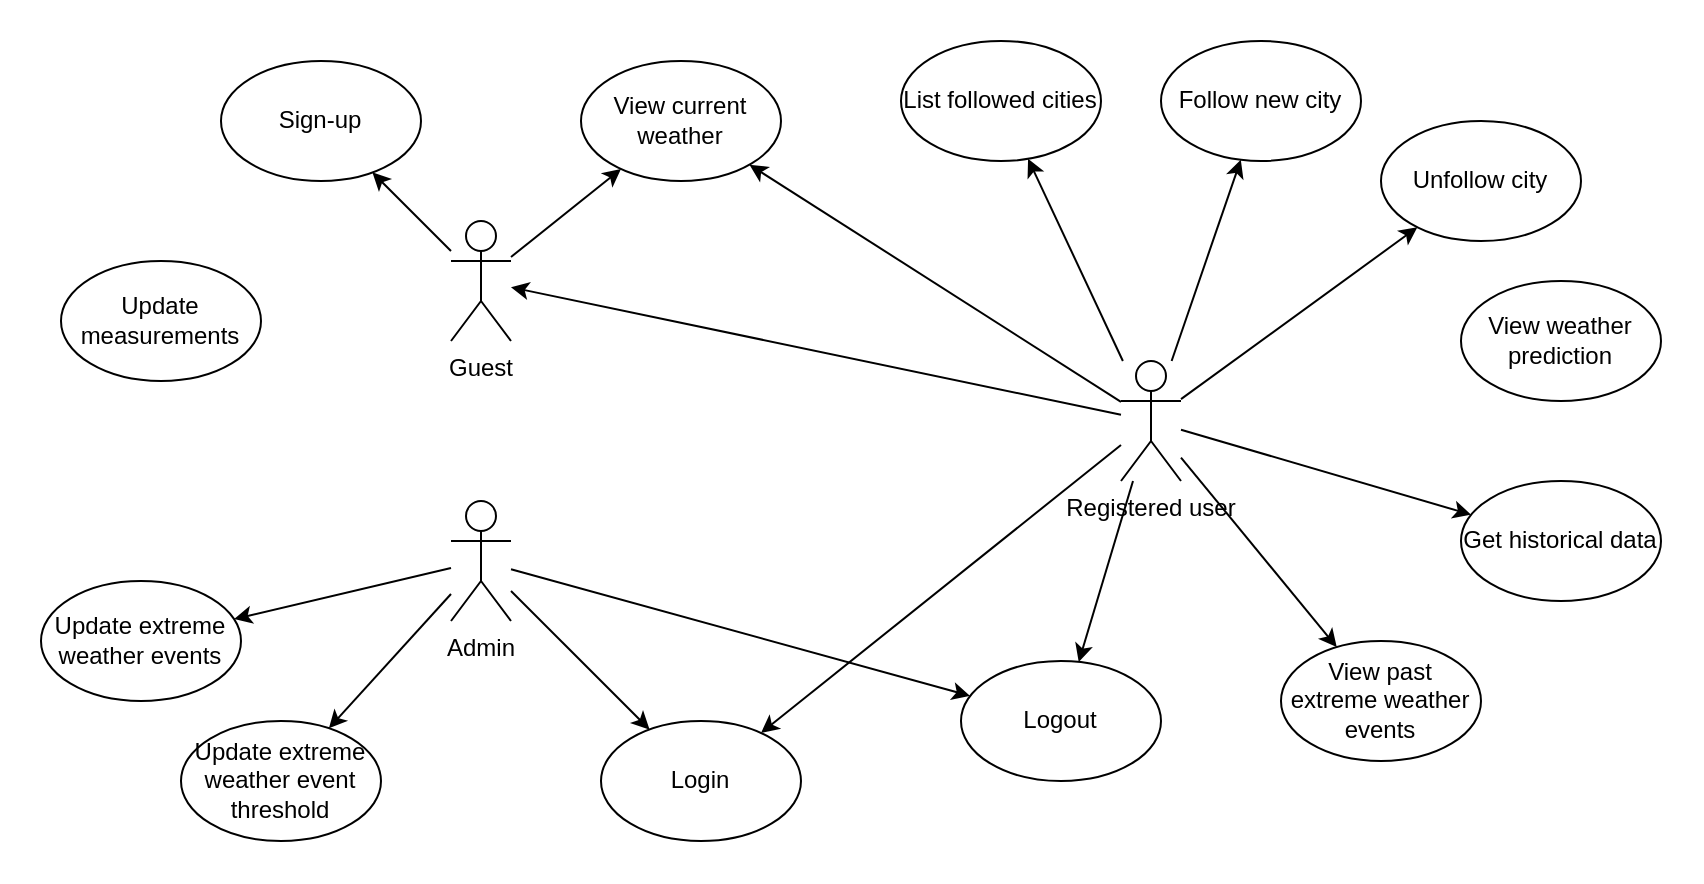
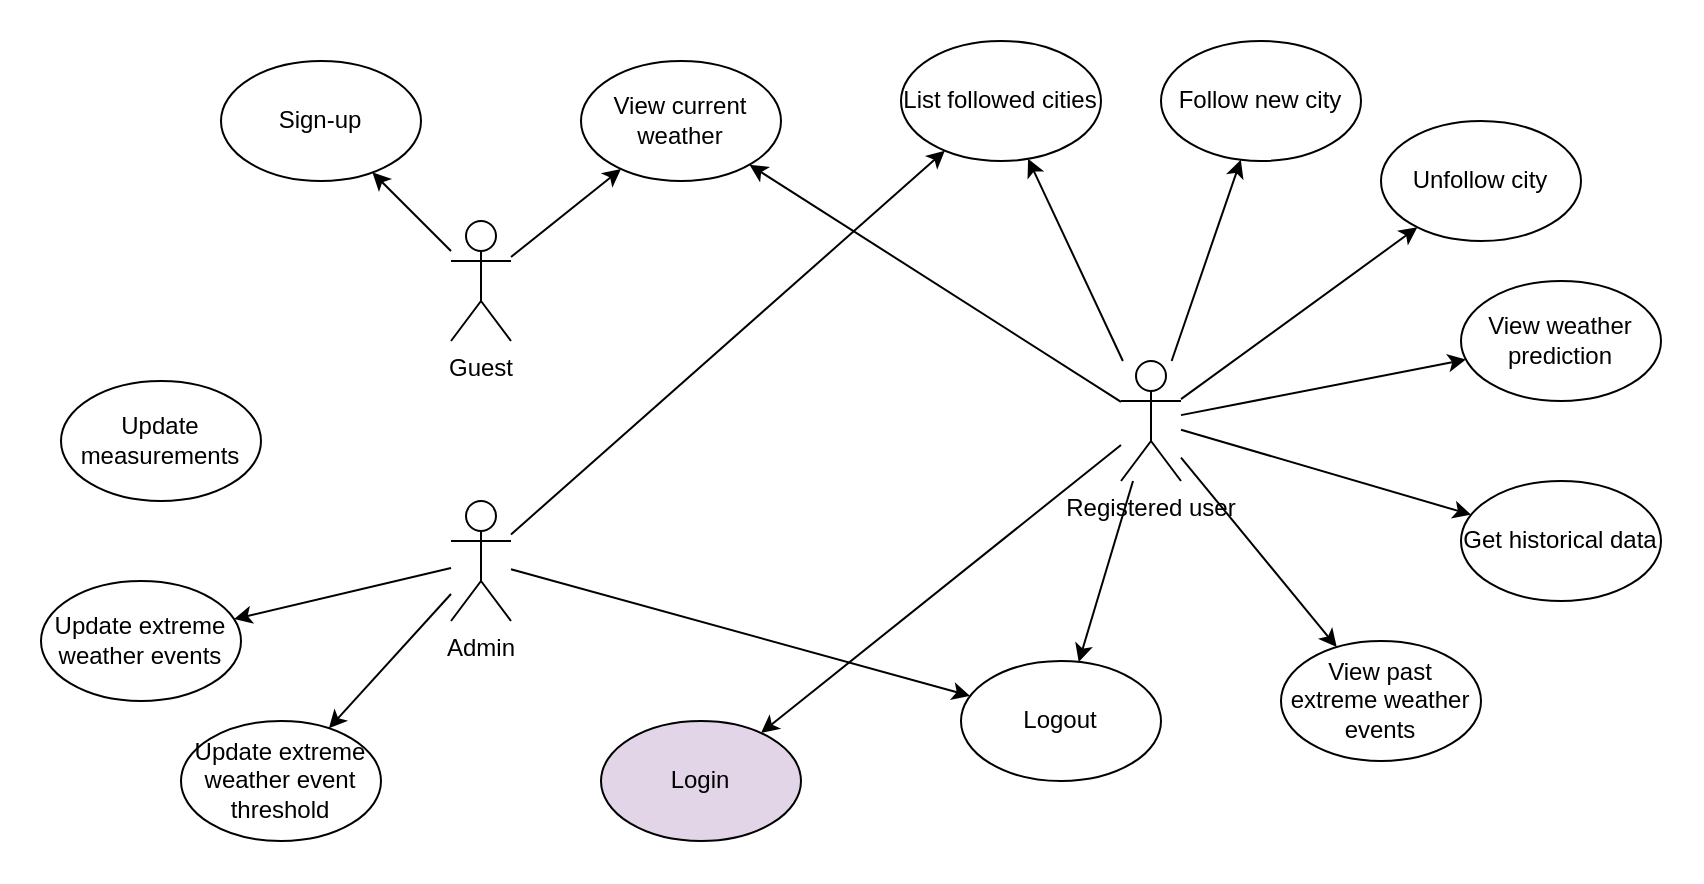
  <mxCell id="0" />
  <mxCell id="1" parent="0" />
  <mxCell id="2" value="Guest" style="shape=umlActor;verticalLabelPosition=bottom;verticalAlign=top;html=1;outlineConnect=0;" vertex="1" parent="1"><mxGeometry x="225" y="110" width="30" height="60" as="geometry" /></mxCell>
  <mxCell id="3" value="Admin" style="shape=umlActor;verticalLabelPosition=bottom;verticalAlign=top;html=1;outlineConnect=0;" vertex="1" parent="1"><mxGeometry x="225" y="250" width="30" height="60" as="geometry" /></mxCell>
  <mxCell id="4" value="Registered user" style="shape=umlActor;verticalLabelPosition=bottom;verticalAlign=top;html=1;outlineConnect=0;" vertex="1" parent="1"><mxGeometry x="560" y="180" width="30" height="60" as="geometry" /></mxCell>
- <mxCell id="5" value="Login" style="ellipse;whiteSpace=wrap;html=1;" vertex="1" parent="1"><mxGeometry x="300" y="360" width="100" height="60" as="geometry" /></mxCell>
+ <mxCell id="5" value="Login" style="ellipse;whiteSpace=wrap;html=1;fillColor=#e1d5e7;" vertex="1" parent="1"><mxGeometry x="300" y="360" width="100" height="60" as="geometry" /></mxCell>
  <mxCell id="6" value="Logout&lt;span style=&quot;color: rgba(0, 0, 0, 0); font-family: monospace; font-size: 0px; text-align: start; text-wrap: nowrap;&quot;&gt;%3CmxGraphModel%3E%3Croot%3E%3CmxCell%20id%3D%220%22%2F%3E%3CmxCell%20id%3D%221%22%20parent%3D%220%22%2F%3E%3CmxCell%20id%3D%222%22%20value%3D%22Login%22%20style%3D%22ellipse%3BwhiteSpace%3Dwrap%3Bhtml%3D1%3B%22%20vertex%3D%221%22%20parent%3D%221%22%3E%3CmxGeometry%20x%3D%22110%22%20y%3D%22160%22%20width%3D%22100%22%20height%3D%2260%22%20as%3D%22geometry%22%2F%3E%3C%2FmxCell%3E%3C%2Froot%3E%3C%2FmxGraphModel%3E&lt;/span&gt;" style="ellipse;whiteSpace=wrap;html=1;" vertex="1" parent="1"><mxGeometry x="480" y="330" width="100" height="60" as="geometry" /></mxCell>
  <mxCell id="7" value="Sign-up" style="ellipse;whiteSpace=wrap;html=1;" vertex="1" parent="1"><mxGeometry x="110" y="30" width="100" height="60" as="geometry" /></mxCell>
  <mxCell id="8" value="List followed cities" style="ellipse;whiteSpace=wrap;html=1;" vertex="1" parent="1"><mxGeometry x="450" y="20" width="100" height="60" as="geometry" /></mxCell>
  <mxCell id="9" value="View current weather" style="ellipse;whiteSpace=wrap;html=1;" vertex="1" parent="1"><mxGeometry x="290" y="30" width="100" height="60" as="geometry" /></mxCell>
  <mxCell id="10" value="View weather prediction" style="ellipse;whiteSpace=wrap;html=1;" vertex="1" parent="1"><mxGeometry x="730" y="140" width="100" height="60" as="geometry" /></mxCell>
  <mxCell id="11" value="Get historical data" style="ellipse;whiteSpace=wrap;html=1;" vertex="1" parent="1"><mxGeometry x="730" y="240" width="100" height="60" as="geometry" /></mxCell>
  <mxCell id="12" value="View past extreme weather events" style="ellipse;whiteSpace=wrap;html=1;" vertex="1" parent="1"><mxGeometry x="640" y="320" width="100" height="60" as="geometry" /></mxCell>
  <mxCell id="13" value="" style="endArrow=classic;html=1;rounded=0;" edge="1" parent="1" source="4" target="8"><mxGeometry width="50" height="50" relative="1" as="geometry"><mxPoint x="380" y="290" as="sourcePoint" /><mxPoint x="430" y="240" as="targetPoint" /></mxGeometry></mxCell>
- <mxCell id="14" value="" style="endArrow=classic;html=1;rounded=0;" edge="1" parent="1" source="4" target="2"><mxGeometry width="50" height="50" relative="1" as="geometry"><mxPoint x="571" y="190" as="sourcePoint" /><mxPoint x="523" y="89" as="targetPoint" /></mxGeometry></mxCell>
+ <mxCell id="14" value="" style="endArrow=classic;html=1;rounded=0;" edge="1" parent="1" source="4" target="10"><mxGeometry width="50" height="50" relative="1" as="geometry"><mxPoint x="571" y="190" as="sourcePoint" /><mxPoint x="523" y="89" as="targetPoint" /></mxGeometry></mxCell>
  <mxCell id="15" value="" style="endArrow=classic;html=1;rounded=0;" edge="1" parent="1" source="4" target="11"><mxGeometry width="50" height="50" relative="1" as="geometry"><mxPoint x="581" y="200" as="sourcePoint" /><mxPoint x="533" y="99" as="targetPoint" /></mxGeometry></mxCell>
  <mxCell id="16" value="" style="endArrow=classic;html=1;rounded=0;" edge="1" parent="1" source="4" target="12"><mxGeometry width="50" height="50" relative="1" as="geometry"><mxPoint x="591" y="210" as="sourcePoint" /><mxPoint x="543" y="109" as="targetPoint" /></mxGeometry></mxCell>
  <mxCell id="17" value="" style="endArrow=classic;html=1;rounded=0;" edge="1" parent="1" source="2" target="7"><mxGeometry width="50" height="50" relative="1" as="geometry"><mxPoint x="601" y="220" as="sourcePoint" /><mxPoint x="553" y="119" as="targetPoint" /></mxGeometry></mxCell>
  <mxCell id="18" value="" style="endArrow=classic;html=1;rounded=0;" edge="1" parent="1" source="4" target="9"><mxGeometry width="50" height="50" relative="1" as="geometry"><mxPoint x="611" y="230" as="sourcePoint" /><mxPoint x="563" y="129" as="targetPoint" /></mxGeometry></mxCell>
  <mxCell id="19" value="" style="endArrow=classic;html=1;rounded=0;" edge="1" parent="1" source="2" target="9"><mxGeometry width="50" height="50" relative="1" as="geometry"><mxPoint x="621" y="240" as="sourcePoint" /><mxPoint x="573" y="139" as="targetPoint" /></mxGeometry></mxCell>
  <mxCell id="20" value="" style="endArrow=classic;html=1;rounded=0;" edge="1" parent="1" source="4" target="5"><mxGeometry width="50" height="50" relative="1" as="geometry"><mxPoint x="631" y="250" as="sourcePoint" /><mxPoint x="583" y="149" as="targetPoint" /></mxGeometry></mxCell>
  <mxCell id="21" value="" style="endArrow=classic;html=1;rounded=0;" edge="1" parent="1" source="4" target="6"><mxGeometry width="50" height="50" relative="1" as="geometry"><mxPoint x="641" y="260" as="sourcePoint" /><mxPoint x="593" y="159" as="targetPoint" /></mxGeometry></mxCell>
- <mxCell id="22" value="" style="endArrow=classic;html=1;rounded=0;" edge="1" parent="1" source="3" target="5"><mxGeometry width="50" height="50" relative="1" as="geometry"><mxPoint x="651" y="270" as="sourcePoint" /><mxPoint x="603" y="169" as="targetPoint" /></mxGeometry></mxCell>
+ <mxCell id="22" value="" style="endArrow=classic;html=1;rounded=0;" edge="1" parent="1" source="3" target="8"><mxGeometry width="50" height="50" relative="1" as="geometry"><mxPoint x="651" y="270" as="sourcePoint" /><mxPoint x="603" y="169" as="targetPoint" /></mxGeometry></mxCell>
  <mxCell id="23" value="" style="endArrow=classic;html=1;rounded=0;" edge="1" parent="1" source="3" target="6"><mxGeometry width="50" height="50" relative="1" as="geometry"><mxPoint x="661" y="280" as="sourcePoint" /><mxPoint x="613" y="179" as="targetPoint" /></mxGeometry></mxCell>
- <mxCell id="24" value="Update measurements" style="ellipse;whiteSpace=wrap;html=1;" vertex="1" parent="1"><mxGeometry x="30" y="130" width="100" height="60" as="geometry" /></mxCell>
+ <mxCell id="24" value="Update measurements" style="ellipse;whiteSpace=wrap;html=1;" vertex="1" parent="1"><mxGeometry x="30" y="190" width="100" height="60" as="geometry" /></mxCell>
  <mxCell id="25" value="Update extreme weather events" style="ellipse;whiteSpace=wrap;html=1;" vertex="1" parent="1"><mxGeometry x="20" y="290" width="100" height="60" as="geometry" /></mxCell>
  <mxCell id="26" value="Update extreme weather event threshold" style="ellipse;whiteSpace=wrap;html=1;" vertex="1" parent="1"><mxGeometry x="90" y="360" width="100" height="60" as="geometry" /></mxCell>
  <mxCell id="27" value="" style="endArrow=classic;html=1;rounded=0;" edge="1" parent="1" source="3" target="25"><mxGeometry width="50" height="50" relative="1" as="geometry"><mxPoint x="380" y="390" as="sourcePoint" /><mxPoint x="430" y="340" as="targetPoint" /></mxGeometry></mxCell>
  <mxCell id="28" value="" style="endArrow=classic;html=1;rounded=0;" edge="1" parent="1" source="3" target="26"><mxGeometry width="50" height="50" relative="1" as="geometry"><mxPoint x="250" y="430" as="sourcePoint" /><mxPoint x="125" y="327" as="targetPoint" /></mxGeometry></mxCell>
  <mxCell id="29" value="Follow new city" style="ellipse;whiteSpace=wrap;html=1;" vertex="1" parent="1"><mxGeometry x="580" y="20" width="100" height="60" as="geometry" /></mxCell>
  <mxCell id="30" value="" style="endArrow=classic;html=1;rounded=0;" edge="1" parent="1" source="4" target="29"><mxGeometry width="50" height="50" relative="1" as="geometry"><mxPoint x="380" y="240" as="sourcePoint" /><mxPoint x="430" y="190" as="targetPoint" /></mxGeometry></mxCell>
  <mxCell id="31" value="Unfollow city" style="ellipse;whiteSpace=wrap;html=1;" vertex="1" parent="1"><mxGeometry x="690" y="60" width="100" height="60" as="geometry" /></mxCell>
  <mxCell id="32" value="" style="endArrow=classic;html=1;rounded=0;" edge="1" parent="1" source="4" target="31"><mxGeometry width="50" height="50" relative="1" as="geometry"><mxPoint x="630" y="170" as="sourcePoint" /><mxPoint x="680" y="120" as="targetPoint" /></mxGeometry></mxCell>
